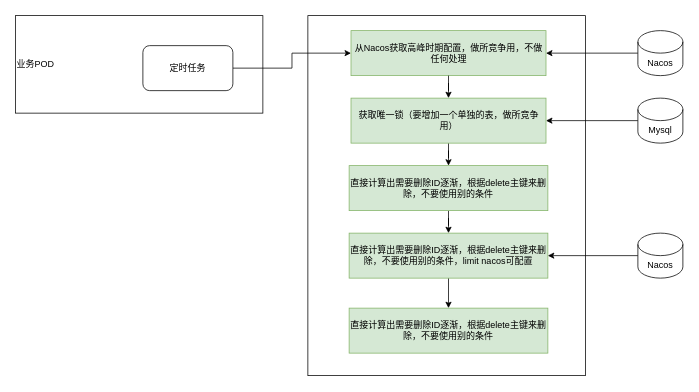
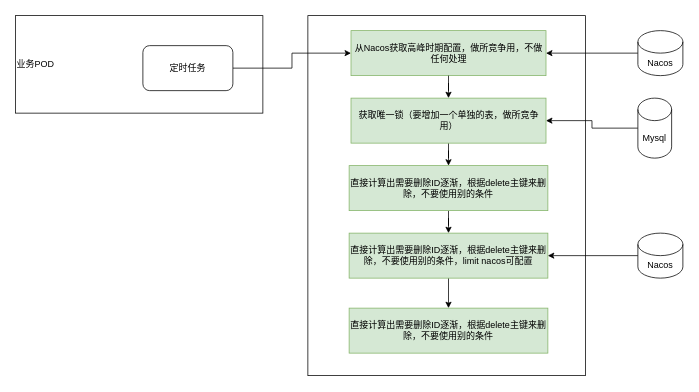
  <mxCell id="0" />
  <mxCell id="1" parent="0" />
  <mxCell id="2" value="" style="rounded=0;whiteSpace=wrap;html=1;" vertex="1" parent="1"><mxGeometry x="410" y="20" width="370" height="480" as="geometry" /></mxCell>
  <mxCell id="3" value="业务POD" style="rounded=0;whiteSpace=wrap;html=1;align=left;" vertex="1" parent="1"><mxGeometry x="20" y="20" width="330" height="130" as="geometry" /></mxCell>
  <mxCell id="4" style="edgeStyle=orthogonalEdgeStyle;rounded=0;orthogonalLoop=1;jettySize=auto;html=1;" edge="1" parent="1" source="5" target="17"><mxGeometry relative="1" as="geometry" /></mxCell>
- <mxCell id="5" value="Mysql" style="shape=cylinder3;whiteSpace=wrap;html=1;boundedLbl=1;backgroundOutline=1;size=15;" vertex="1" parent="1"><mxGeometry x="850" y="130" width="60" height="60" as="geometry" /></mxCell>
+ <mxCell id="5" value="Mysql" style="shape=cylinder3;whiteSpace=wrap;html=1;boundedLbl=1;backgroundOutline=1;size=15;" vertex="1" parent="1"><mxGeometry x="850" y="130" width="45" height="80" as="geometry" /></mxCell>
  <mxCell id="6" style="edgeStyle=orthogonalEdgeStyle;rounded=0;orthogonalLoop=1;jettySize=auto;html=1;" edge="1" parent="1" source="7" target="9"><mxGeometry relative="1" as="geometry" /></mxCell>
  <mxCell id="7" value="定时任务" style="rounded=1;whiteSpace=wrap;html=1;" vertex="1" parent="1"><mxGeometry x="190" y="60" width="120" height="60" as="geometry" /></mxCell>
  <mxCell id="8" value="" style="edgeStyle=orthogonalEdgeStyle;rounded=0;orthogonalLoop=1;jettySize=auto;html=1;" edge="1" parent="1" source="17" target="13"><mxGeometry relative="1" as="geometry" /></mxCell>
  <mxCell id="9" value="从Nacos获取高峰时期配置，做所竞争用，不做任何处理" style="rounded=0;whiteSpace=wrap;html=1;fillColor=#d5e8d4;strokeColor=#82b366;" vertex="1" parent="1"><mxGeometry x="467.5" y="40" width="260" height="60" as="geometry" /></mxCell>
  <mxCell id="10" style="edgeStyle=orthogonalEdgeStyle;rounded=0;orthogonalLoop=1;jettySize=auto;html=1;" edge="1" parent="1" source="11" target="9"><mxGeometry relative="1" as="geometry" /></mxCell>
  <mxCell id="11" value="Nacos" style="shape=cylinder3;whiteSpace=wrap;html=1;boundedLbl=1;backgroundOutline=1;size=15;" vertex="1" parent="1"><mxGeometry x="850" y="40" width="60" height="60" as="geometry" /></mxCell>
  <mxCell id="12" value="" style="edgeStyle=orthogonalEdgeStyle;rounded=0;orthogonalLoop=1;jettySize=auto;html=1;" edge="1" parent="1" source="13" target="15"><mxGeometry relative="1" as="geometry" /></mxCell>
  <mxCell id="13" value="直接计算出需要删除ID逐渐，根据delete主键来删除，不要使用别的条件" style="rounded=0;whiteSpace=wrap;html=1;fillColor=#d5e8d4;strokeColor=#82b366;" vertex="1" parent="1"><mxGeometry x="465" y="220" width="265" height="60" as="geometry" /></mxCell>
  <mxCell id="14" value="" style="edgeStyle=orthogonalEdgeStyle;rounded=0;orthogonalLoop=1;jettySize=auto;html=1;" edge="1" parent="1" source="15" target="18"><mxGeometry relative="1" as="geometry" /></mxCell>
  <mxCell id="15" value="直接计算出需要删除ID逐渐，根据delete主键来删除，不要使用别的条件，limit nacos可配置" style="rounded=0;whiteSpace=wrap;html=1;fillColor=#d5e8d4;strokeColor=#82b366;" vertex="1" parent="1"><mxGeometry x="465" y="310" width="265" height="60" as="geometry" /></mxCell>
  <mxCell id="16" value="" style="edgeStyle=orthogonalEdgeStyle;rounded=0;orthogonalLoop=1;jettySize=auto;html=1;" edge="1" parent="1" source="9" target="17"><mxGeometry relative="1" as="geometry"><mxPoint x="600" y="110" as="sourcePoint" /><mxPoint x="598" y="210" as="targetPoint" /></mxGeometry></mxCell>
  <mxCell id="17" value="获取唯一锁（要增加一个单独的表，做所竞争用）" style="rounded=0;whiteSpace=wrap;html=1;fillColor=#d5e8d4;strokeColor=#82b366;" vertex="1" parent="1"><mxGeometry x="467.5" y="130" width="260" height="60" as="geometry" /></mxCell>
  <mxCell id="18" value="直接计算出需要删除ID逐渐，根据delete主键来删除，不要使用别的条件" style="rounded=0;whiteSpace=wrap;html=1;fillColor=#d5e8d4;strokeColor=#82b366;" vertex="1" parent="1"><mxGeometry x="465" y="410" width="265" height="60" as="geometry" /></mxCell>
  <mxCell id="19" style="edgeStyle=orthogonalEdgeStyle;rounded=0;orthogonalLoop=1;jettySize=auto;html=1;" edge="1" parent="1" source="20" target="15"><mxGeometry relative="1" as="geometry" /></mxCell>
  <mxCell id="20" value="Nacos" style="shape=cylinder3;whiteSpace=wrap;html=1;boundedLbl=1;backgroundOutline=1;size=15;" vertex="1" parent="1"><mxGeometry x="850" y="310" width="60" height="60" as="geometry" /></mxCell>
